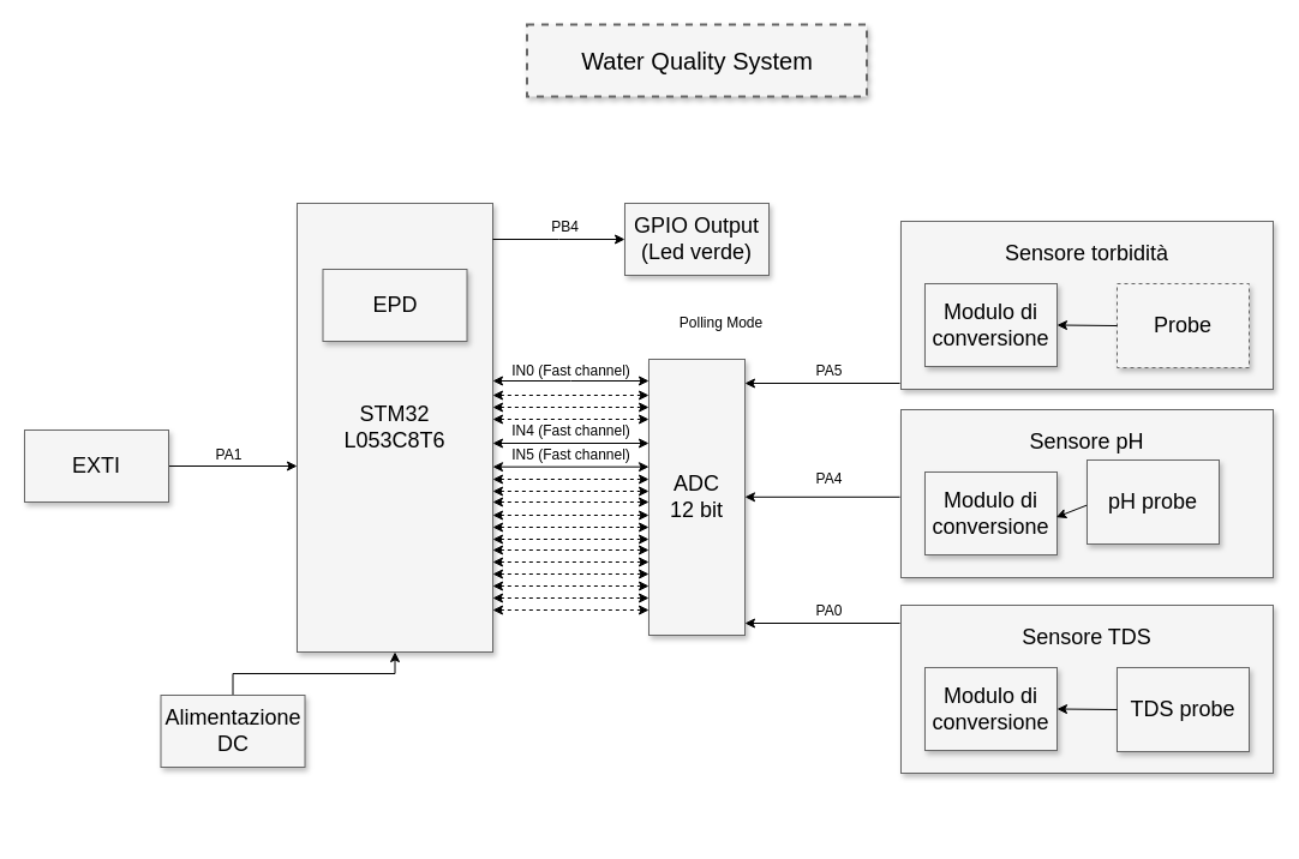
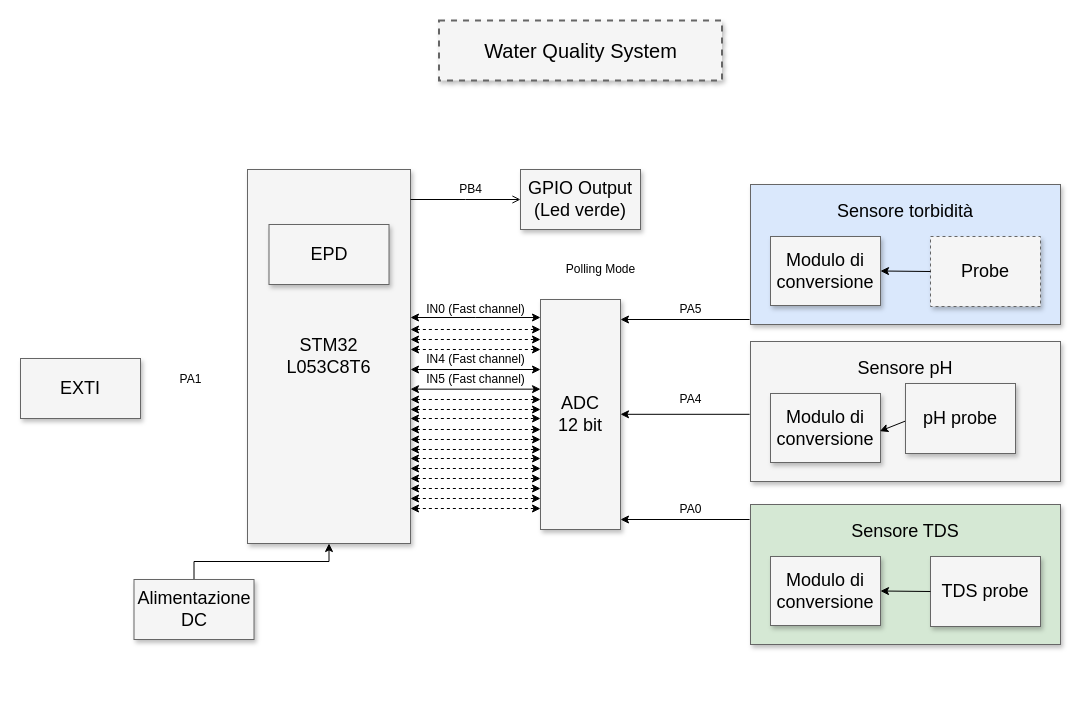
  <mxCell id="0" style=";html=1;" />
  <mxCell id="1" style=";html=1;" parent="0" />
  <mxCell id="2" value="Water Quality System" style="whiteSpace=wrap;html=1;shadow=1;fontSize=20;fillColor=#f5f5f5;strokeColor=#666666;strokeWidth=2;dashed=1;" parent="1" vertex="1"><mxGeometry x="438.5" y="20" width="283" height="60" as="geometry" /></mxCell>
  <mxCell id="3" style="edgeStyle=elbowEdgeStyle;rounded=0;html=1;startArrow=classic;startFill=1;jettySize=auto;orthogonalLoop=1;fontSize=18;elbow=vertical;" parent="1" source="4" edge="1"><mxGeometry relative="1" as="geometry"><mxPoint x="540" y="317" as="targetPoint" /><Array as="points" /></mxGeometry></mxCell>
  <mxCell id="4" value="STM32&lt;br&gt;L053C8T6" style="whiteSpace=wrap;html=1;shadow=1;fontSize=18;fillColor=#f5f5f5;strokeColor=#666666;" parent="1" vertex="1"><mxGeometry x="247" y="169" width="163" height="374" as="geometry" /></mxCell>
- <mxCell id="5" style="edgeStyle=elbowEdgeStyle;rounded=0;html=1;startArrow=none;startFill=0;jettySize=auto;orthogonalLoop=1;fontSize=18;elbow=vertical;" parent="1" source="6" target="4" edge="1"><mxGeometry relative="1" as="geometry" /></mxCell>
  <mxCell id="6" value="EXTI" style="whiteSpace=wrap;html=1;shadow=1;fontSize=18;fillColor=#f5f5f5;strokeColor=#666666;" parent="1" vertex="1"><mxGeometry x="20" y="358" width="120" height="60" as="geometry" /></mxCell>
  <mxCell id="7" style="edgeStyle=elbowEdgeStyle;rounded=0;html=1;startArrow=none;startFill=0;jettySize=auto;orthogonalLoop=1;fontSize=18;elbow=vertical;entryX=0.5;entryY=1;entryDx=0;entryDy=0;" parent="1" source="8" target="4" edge="1"><mxGeometry relative="1" as="geometry"><mxPoint x="355" y="625.724" as="targetPoint" /></mxGeometry></mxCell>
  <mxCell id="8" value="Alimentazione DC" style="whiteSpace=wrap;html=1;shadow=1;fontSize=18;fillColor=#f5f5f5;strokeColor=#666666;" parent="1" vertex="1"><mxGeometry x="133.5" y="579" width="120" height="60" as="geometry" /></mxCell>
  <mxCell id="9" value="ADC&lt;br&gt;12 bit" style="whiteSpace=wrap;html=1;shadow=1;fontSize=18;fillColor=#f5f5f5;strokeColor=#666666;" vertex="1" parent="1"><mxGeometry x="540" y="299" width="80" height="230" as="geometry" /></mxCell>
  <mxCell id="10" style="edgeStyle=elbowEdgeStyle;rounded=0;html=1;startArrow=classic;startFill=1;jettySize=auto;orthogonalLoop=1;fontSize=18;elbow=vertical;endArrow=none;endFill=0;entryX=-0.003;entryY=0.967;entryDx=0;entryDy=0;entryPerimeter=0;" edge="1" parent="1" source="9" target="29"><mxGeometry relative="1" as="geometry"><mxPoint x="650" y="318.996" as="sourcePoint" /><mxPoint x="720" y="319" as="targetPoint" /><Array as="points"><mxPoint x="622" y="319" /></Array></mxGeometry></mxCell>
  <mxCell id="11" value="IN0 (Fast channel)" style="text;html=1;align=center;verticalAlign=middle;resizable=0;points=[];autosize=1;" vertex="1" parent="1"><mxGeometry x="420" y="299" width="110" height="20" as="geometry" /></mxCell>
  <mxCell id="12" value="Polling Mode" style="text;html=1;align=center;verticalAlign=middle;resizable=0;points=[];autosize=1;" vertex="1" parent="1"><mxGeometry x="560" y="259" width="80" height="20" as="geometry" /></mxCell>
  <mxCell id="13" value="GPIO Output&lt;br&gt;(Led verde)" style="whiteSpace=wrap;html=1;shadow=1;fontSize=18;fillColor=#f5f5f5;strokeColor=#666666;" vertex="1" parent="1"><mxGeometry x="520" y="169" width="120" height="60" as="geometry" /></mxCell>
  <mxCell id="14" style="edgeStyle=elbowEdgeStyle;rounded=0;html=1;startArrow=classic;startFill=1;jettySize=auto;orthogonalLoop=1;fontSize=18;elbow=vertical;dashed=1;" edge="1" parent="1" target="9"><mxGeometry relative="1" as="geometry"><mxPoint x="410" y="329" as="sourcePoint" /><mxPoint x="521" y="378" as="targetPoint" /><Array as="points"><mxPoint x="540" y="329" /></Array></mxGeometry></mxCell>
  <mxCell id="15" value="PA1" style="text;html=1;align=center;verticalAlign=middle;resizable=0;points=[];autosize=1;" vertex="1" parent="1"><mxGeometry x="170" y="369" width="40" height="20" as="geometry" /></mxCell>
  <mxCell id="16" value="" style="group" vertex="1" connectable="0" parent="1"><mxGeometry x="750" y="341" width="310" height="140" as="geometry" /></mxCell>
  <mxCell id="17" value="&lt;br&gt;&lt;br&gt;&lt;br&gt;&lt;br&gt;&lt;br&gt;&lt;br&gt;&lt;br&gt;Sensore pH&lt;br&gt;&lt;br&gt;&lt;br&gt;&lt;br&gt;&lt;br&gt;&lt;br&gt;&lt;br&gt;&lt;br&gt;&lt;br&gt;&lt;br&gt;&lt;br&gt;&lt;br&gt;" style="whiteSpace=wrap;html=1;shadow=1;fontSize=18;fillColor=#f5f5f5;strokeColor=#666666;" vertex="1" parent="16"><mxGeometry width="310" height="140" as="geometry" /></mxCell>
  <mxCell id="18" value="Modulo di conversione" style="whiteSpace=wrap;html=1;shadow=1;fontSize=18;fillColor=#f5f5f5;strokeColor=#666666;" vertex="1" parent="16"><mxGeometry x="20" y="52" width="110" height="69" as="geometry" /></mxCell>
  <mxCell id="19" value="pH probe" style="whiteSpace=wrap;html=1;shadow=1;fontSize=18;fillColor=#f5f5f5;strokeColor=#666666;" vertex="1" parent="16"><mxGeometry x="155" y="42" width="110" height="70" as="geometry" /></mxCell>
  <mxCell id="20" value="" style="endArrow=classic;html=1;exitX=-0.003;exitY=0.538;exitDx=0;exitDy=0;exitPerimeter=0;entryX=0.994;entryY=0.546;entryDx=0;entryDy=0;entryPerimeter=0;" edge="1" parent="16" source="19" target="18"><mxGeometry width="50" height="50" relative="1" as="geometry"><mxPoint x="140" y="108" as="sourcePoint" /><mxPoint x="190" y="58" as="targetPoint" /></mxGeometry></mxCell>
  <mxCell id="21" value="" style="group" vertex="1" connectable="0" parent="1"><mxGeometry x="750" y="504" width="310" height="140" as="geometry" /></mxCell>
  <mxCell id="22" value="" style="group" vertex="1" connectable="0" parent="21"><mxGeometry width="310" height="140" as="geometry" /></mxCell>
- <mxCell id="23" value="&lt;br&gt;&lt;br&gt;&lt;br&gt;&lt;br&gt;Sensore TDS&lt;br&gt;&lt;br&gt;&lt;br&gt;&lt;br&gt;&lt;br&gt;&lt;br&gt;&lt;br&gt;&lt;br&gt;&lt;br&gt;" style="whiteSpace=wrap;html=1;shadow=1;fontSize=18;fillColor=#f5f5f5;strokeColor=#666666;" vertex="1" parent="22"><mxGeometry width="310" height="140" as="geometry" /></mxCell>
+ <mxCell id="23" value="&lt;br&gt;&lt;br&gt;&lt;br&gt;&lt;br&gt;Sensore TDS&lt;br&gt;&lt;br&gt;&lt;br&gt;&lt;br&gt;&lt;br&gt;&lt;br&gt;&lt;br&gt;&lt;br&gt;&lt;br&gt;" style="whiteSpace=wrap;html=1;shadow=1;fontSize=18;fillColor=#d5e8d4;strokeColor=#666666;" vertex="1" parent="22"><mxGeometry width="310" height="140" as="geometry" /></mxCell>
  <mxCell id="24" value="Modulo di conversione" style="whiteSpace=wrap;html=1;shadow=1;fontSize=18;fillColor=#f5f5f5;strokeColor=#666666;" vertex="1" parent="22"><mxGeometry x="20" y="52" width="110" height="69" as="geometry" /></mxCell>
  <mxCell id="25" value="TDS probe" style="whiteSpace=wrap;html=1;shadow=1;fontSize=18;fillColor=#f5f5f5;strokeColor=#666666;" vertex="1" parent="22"><mxGeometry x="180" y="52" width="110" height="70" as="geometry" /></mxCell>
  <mxCell id="26" value="" style="endArrow=classic;html=1;exitX=0;exitY=0.5;exitDx=0;exitDy=0;entryX=1;entryY=0.5;entryDx=0;entryDy=0;" edge="1" parent="22" source="25" target="24"><mxGeometry width="50" height="50" relative="1" as="geometry"><mxPoint x="130" y="105" as="sourcePoint" /><mxPoint x="180" y="55" as="targetPoint" /></mxGeometry></mxCell>
  <mxCell id="27" value="" style="group" vertex="1" connectable="0" parent="1"><mxGeometry x="750" y="184" width="310" height="140" as="geometry" /></mxCell>
  <mxCell id="28" value="" style="group" vertex="1" connectable="0" parent="27"><mxGeometry width="310" height="140" as="geometry" /></mxCell>
- <mxCell id="29" value="&lt;br&gt;&lt;br&gt;&lt;br&gt;&lt;br&gt;Sensore torbidità&lt;br&gt;&lt;br&gt;&lt;br&gt;&lt;br&gt;&lt;br&gt;&lt;br&gt;&lt;br&gt;&lt;br&gt;&lt;br&gt;" style="whiteSpace=wrap;html=1;shadow=1;fontSize=18;fillColor=#f5f5f5;strokeColor=#666666;" vertex="1" parent="28"><mxGeometry width="310" height="140" as="geometry" /></mxCell>
+ <mxCell id="29" value="&lt;br&gt;&lt;br&gt;&lt;br&gt;&lt;br&gt;Sensore torbidità&lt;br&gt;&lt;br&gt;&lt;br&gt;&lt;br&gt;&lt;br&gt;&lt;br&gt;&lt;br&gt;&lt;br&gt;&lt;br&gt;" style="whiteSpace=wrap;html=1;shadow=1;fontSize=18;fillColor=#dae8fc;strokeColor=#666666;" vertex="1" parent="28"><mxGeometry width="310" height="140" as="geometry" /></mxCell>
  <mxCell id="30" value="Modulo di conversione" style="whiteSpace=wrap;html=1;shadow=1;fontSize=18;fillColor=#f5f5f5;strokeColor=#666666;" vertex="1" parent="28"><mxGeometry x="20" y="52.0" width="110" height="69" as="geometry" /></mxCell>
  <mxCell id="31" value="Probe" style="whiteSpace=wrap;html=1;shadow=1;fontSize=18;fillColor=#f5f5f5;strokeColor=#666666;dashed=1;" vertex="1" parent="28"><mxGeometry x="180" y="52.0" width="110" height="70" as="geometry" /></mxCell>
  <mxCell id="32" value="" style="endArrow=classic;html=1;exitX=0;exitY=0.5;exitDx=0;exitDy=0;entryX=1;entryY=0.5;entryDx=0;entryDy=0;" edge="1" parent="28" source="31" target="30"><mxGeometry width="50" height="50" relative="1" as="geometry"><mxPoint x="130" y="105" as="sourcePoint" /><mxPoint x="180" y="55" as="targetPoint" /></mxGeometry></mxCell>
- <mxCell id="33" style="edgeStyle=elbowEdgeStyle;rounded=0;html=1;startArrow=none;startFill=0;jettySize=auto;orthogonalLoop=1;fontSize=18;elbow=vertical;" edge="1" parent="1" source="4" target="13"><mxGeometry relative="1" as="geometry"><mxPoint x="413" y="199" as="sourcePoint" /><mxPoint x="520" y="199" as="targetPoint" /></mxGeometry></mxCell>
+ <mxCell id="33" style="edgeStyle=elbowEdgeStyle;rounded=0;html=1;startArrow=none;startFill=0;jettySize=auto;orthogonalLoop=1;fontSize=18;elbow=vertical;endArrow=open;" edge="1" parent="1" source="4" target="13"><mxGeometry relative="1" as="geometry"><mxPoint x="413" y="199" as="sourcePoint" /><mxPoint x="520" y="199" as="targetPoint" /></mxGeometry></mxCell>
  <mxCell id="34" style="edgeStyle=elbowEdgeStyle;rounded=0;html=1;startArrow=classic;startFill=1;jettySize=auto;orthogonalLoop=1;fontSize=18;elbow=vertical;dashed=1;" edge="1" parent="1"><mxGeometry relative="1" as="geometry"><mxPoint x="410" y="339" as="sourcePoint" /><mxPoint x="540" y="339" as="targetPoint" /><Array as="points"><mxPoint x="540" y="339" /></Array></mxGeometry></mxCell>
  <mxCell id="35" style="edgeStyle=elbowEdgeStyle;rounded=0;html=1;startArrow=classic;startFill=1;jettySize=auto;orthogonalLoop=1;fontSize=18;elbow=vertical;dashed=1;" edge="1" parent="1"><mxGeometry relative="1" as="geometry"><mxPoint x="410" y="349" as="sourcePoint" /><mxPoint x="540" y="349" as="targetPoint" /><Array as="points"><mxPoint x="540" y="349" /></Array></mxGeometry></mxCell>
  <mxCell id="36" style="edgeStyle=elbowEdgeStyle;rounded=0;html=1;startArrow=classic;startFill=1;jettySize=auto;orthogonalLoop=1;fontSize=18;elbow=vertical;" edge="1" parent="1"><mxGeometry relative="1" as="geometry"><mxPoint x="410" y="369" as="sourcePoint" /><mxPoint x="540" y="369" as="targetPoint" /><Array as="points"><mxPoint x="540" y="369" /></Array></mxGeometry></mxCell>
  <mxCell id="37" value="IN4 (Fast channel)" style="text;html=1;align=center;verticalAlign=middle;resizable=0;points=[];autosize=1;" vertex="1" parent="1"><mxGeometry x="420" y="349" width="110" height="20" as="geometry" /></mxCell>
  <mxCell id="38" style="edgeStyle=elbowEdgeStyle;rounded=0;html=1;startArrow=classic;startFill=1;jettySize=auto;orthogonalLoop=1;fontSize=18;elbow=vertical;dashed=1;" edge="1" parent="1"><mxGeometry relative="1" as="geometry"><mxPoint x="410" y="399" as="sourcePoint" /><mxPoint x="540" y="399" as="targetPoint" /><Array as="points"><mxPoint x="540" y="399" /></Array></mxGeometry></mxCell>
  <mxCell id="39" style="edgeStyle=elbowEdgeStyle;rounded=0;html=1;startArrow=classic;startFill=1;jettySize=auto;orthogonalLoop=1;fontSize=18;elbow=vertical;dashed=1;" edge="1" parent="1"><mxGeometry relative="1" as="geometry"><mxPoint x="410" y="409" as="sourcePoint" /><mxPoint x="540" y="409" as="targetPoint" /><Array as="points"><mxPoint x="540" y="409" /></Array></mxGeometry></mxCell>
  <mxCell id="40" style="edgeStyle=elbowEdgeStyle;rounded=0;html=1;startArrow=classic;startFill=1;jettySize=auto;orthogonalLoop=1;fontSize=18;elbow=vertical;dashed=1;" edge="1" parent="1"><mxGeometry relative="1" as="geometry"><mxPoint x="410" y="418" as="sourcePoint" /><mxPoint x="540" y="418" as="targetPoint" /><Array as="points"><mxPoint x="540" y="418" /></Array></mxGeometry></mxCell>
  <mxCell id="41" style="edgeStyle=elbowEdgeStyle;rounded=0;html=1;startArrow=classic;startFill=1;jettySize=auto;orthogonalLoop=1;fontSize=18;elbow=vertical;" edge="1" parent="1"><mxGeometry relative="1" as="geometry"><mxPoint x="410" y="388.67" as="sourcePoint" /><mxPoint x="540" y="388.67" as="targetPoint" /><Array as="points"><mxPoint x="540" y="388.67" /></Array></mxGeometry></mxCell>
  <mxCell id="42" value="IN5 (Fast channel)" style="text;html=1;align=center;verticalAlign=middle;resizable=0;points=[];autosize=1;" vertex="1" parent="1"><mxGeometry x="420" y="369" width="110" height="20" as="geometry" /></mxCell>
  <mxCell id="43" style="edgeStyle=elbowEdgeStyle;rounded=0;html=1;startArrow=classic;startFill=1;jettySize=auto;orthogonalLoop=1;fontSize=18;elbow=vertical;dashed=1;" edge="1" parent="1"><mxGeometry relative="1" as="geometry"><mxPoint x="410" y="429" as="sourcePoint" /><mxPoint x="540" y="429" as="targetPoint" /><Array as="points"><mxPoint x="540" y="429" /></Array></mxGeometry></mxCell>
  <mxCell id="44" style="edgeStyle=elbowEdgeStyle;rounded=0;html=1;startArrow=classic;startFill=1;jettySize=auto;orthogonalLoop=1;fontSize=18;elbow=vertical;dashed=1;" edge="1" parent="1"><mxGeometry relative="1" as="geometry"><mxPoint x="410" y="439" as="sourcePoint" /><mxPoint x="540" y="439" as="targetPoint" /><Array as="points"><mxPoint x="540" y="439" /></Array></mxGeometry></mxCell>
  <mxCell id="45" style="edgeStyle=elbowEdgeStyle;rounded=0;html=1;startArrow=classic;startFill=1;jettySize=auto;orthogonalLoop=1;fontSize=18;elbow=vertical;dashed=1;" edge="1" parent="1"><mxGeometry relative="1" as="geometry"><mxPoint x="410" y="449" as="sourcePoint" /><mxPoint x="540" y="449" as="targetPoint" /><Array as="points"><mxPoint x="540" y="449" /></Array></mxGeometry></mxCell>
  <mxCell id="46" style="edgeStyle=elbowEdgeStyle;rounded=0;html=1;startArrow=classic;startFill=1;jettySize=auto;orthogonalLoop=1;fontSize=18;elbow=vertical;dashed=1;" edge="1" parent="1"><mxGeometry relative="1" as="geometry"><mxPoint x="410" y="458" as="sourcePoint" /><mxPoint x="540" y="458" as="targetPoint" /><Array as="points"><mxPoint x="540" y="458" /></Array></mxGeometry></mxCell>
  <mxCell id="47" style="edgeStyle=elbowEdgeStyle;rounded=0;html=1;startArrow=classic;startFill=1;jettySize=auto;orthogonalLoop=1;fontSize=18;elbow=vertical;dashed=1;" edge="1" parent="1"><mxGeometry relative="1" as="geometry"><mxPoint x="410" y="468" as="sourcePoint" /><mxPoint x="540" y="468" as="targetPoint" /><Array as="points"><mxPoint x="540" y="468" /></Array></mxGeometry></mxCell>
  <mxCell id="48" value="PB4" style="text;html=1;align=center;verticalAlign=middle;resizable=0;points=[];autosize=1;" vertex="1" parent="1"><mxGeometry x="450" y="179" width="40" height="20" as="geometry" /></mxCell>
  <mxCell id="49" style="edgeStyle=elbowEdgeStyle;rounded=0;html=1;startArrow=classic;startFill=1;jettySize=auto;orthogonalLoop=1;fontSize=18;elbow=vertical;dashed=1;" edge="1" parent="1"><mxGeometry relative="1" as="geometry"><mxPoint x="410" y="478" as="sourcePoint" /><mxPoint x="540" y="478" as="targetPoint" /><Array as="points"><mxPoint x="540" y="478" /></Array></mxGeometry></mxCell>
  <mxCell id="50" style="edgeStyle=elbowEdgeStyle;rounded=0;html=1;startArrow=classic;startFill=1;jettySize=auto;orthogonalLoop=1;fontSize=18;elbow=vertical;dashed=1;" edge="1" parent="1"><mxGeometry relative="1" as="geometry"><mxPoint x="410" y="488" as="sourcePoint" /><mxPoint x="540" y="488" as="targetPoint" /><Array as="points"><mxPoint x="540" y="488" /></Array></mxGeometry></mxCell>
  <mxCell id="51" style="edgeStyle=elbowEdgeStyle;rounded=0;html=1;startArrow=classic;startFill=1;jettySize=auto;orthogonalLoop=1;fontSize=18;elbow=vertical;dashed=1;" edge="1" parent="1"><mxGeometry relative="1" as="geometry"><mxPoint x="410" y="498" as="sourcePoint" /><mxPoint x="540" y="498" as="targetPoint" /><Array as="points"><mxPoint x="540" y="498" /></Array></mxGeometry></mxCell>
  <mxCell id="52" style="edgeStyle=elbowEdgeStyle;rounded=0;html=1;startArrow=classic;startFill=1;jettySize=auto;orthogonalLoop=1;fontSize=18;elbow=vertical;dashed=1;" edge="1" parent="1"><mxGeometry relative="1" as="geometry"><mxPoint x="410" y="508" as="sourcePoint" /><mxPoint x="540" y="508" as="targetPoint" /><Array as="points"><mxPoint x="540" y="508" /></Array></mxGeometry></mxCell>
  <mxCell id="53" style="edgeStyle=elbowEdgeStyle;rounded=0;html=1;startArrow=classic;startFill=1;jettySize=auto;orthogonalLoop=1;fontSize=18;elbow=vertical;endArrow=none;endFill=0;entryX=-0.003;entryY=0.967;entryDx=0;entryDy=0;entryPerimeter=0;" edge="1" parent="1"><mxGeometry relative="1" as="geometry"><mxPoint x="620" y="413.81" as="sourcePoint" /><mxPoint x="749.07" y="414.19" as="targetPoint" /><Array as="points"><mxPoint x="622" y="413.81" /></Array></mxGeometry></mxCell>
  <mxCell id="54" style="edgeStyle=elbowEdgeStyle;rounded=0;html=1;startArrow=classic;startFill=1;jettySize=auto;orthogonalLoop=1;fontSize=18;elbow=vertical;endArrow=none;endFill=0;entryX=-0.003;entryY=0.967;entryDx=0;entryDy=0;entryPerimeter=0;" edge="1" parent="1"><mxGeometry relative="1" as="geometry"><mxPoint x="620" y="519" as="sourcePoint" /><mxPoint x="749.07" y="519.38" as="targetPoint" /><Array as="points"><mxPoint x="622" y="519" /></Array></mxGeometry></mxCell>
  <mxCell id="55" value="PA5" style="text;html=1;align=center;verticalAlign=middle;resizable=0;points=[];autosize=1;" vertex="1" parent="1"><mxGeometry x="670" y="299" width="40" height="20" as="geometry" /></mxCell>
  <mxCell id="56" value="PA4" style="text;html=1;align=center;verticalAlign=middle;resizable=0;points=[];autosize=1;" vertex="1" parent="1"><mxGeometry x="670" y="389" width="40" height="20" as="geometry" /></mxCell>
  <mxCell id="57" value="PA0" style="text;html=1;align=center;verticalAlign=middle;resizable=0;points=[];autosize=1;" vertex="1" parent="1"><mxGeometry x="670" y="499" width="40" height="20" as="geometry" /></mxCell>
  <mxCell id="58" value="EPD" style="whiteSpace=wrap;html=1;shadow=1;fontSize=18;fillColor=#f5f5f5;strokeColor=#666666;" vertex="1" parent="1"><mxGeometry x="268.5" y="224" width="120" height="60" as="geometry" /></mxCell>
